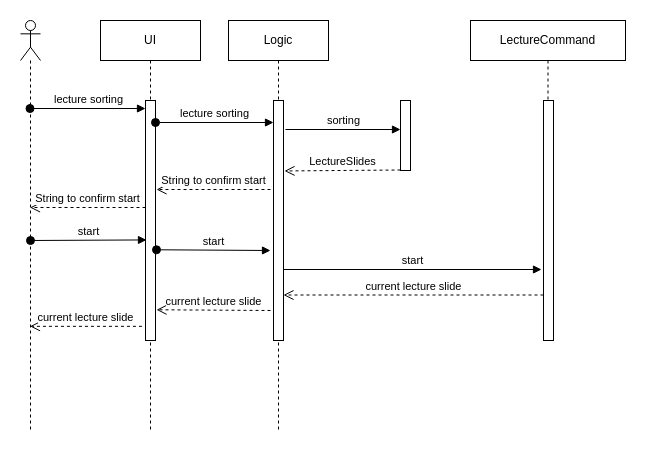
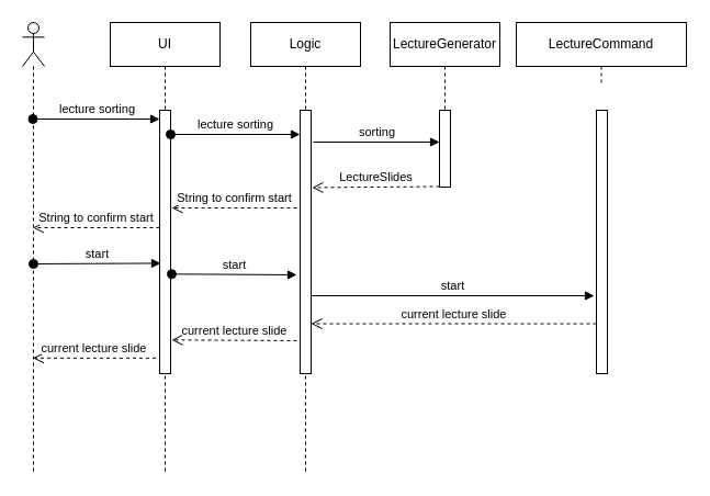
  <mxCell id="0" />
  <mxCell id="1" parent="0" />
  <mxCell id="2" value="" style="shape=umlLifeline;participant=umlActor;perimeter=lifelinePerimeter;whiteSpace=wrap;html=1;container=1;collapsible=0;recursiveResize=0;verticalAlign=top;spacingTop=36;labelBackgroundColor=#ffffff;outlineConnect=0;" vertex="1" parent="1"><mxGeometry x="20" y="20" width="20" height="410" as="geometry" /></mxCell>
  <mxCell id="3" value="start" style="html=1;verticalAlign=bottom;startArrow=oval;startFill=1;endArrow=block;startSize=8;entryX=0.1;entryY=0.581;entryDx=0;entryDy=0;entryPerimeter=0;" edge="1" parent="2" target="5"><mxGeometry width="60" relative="1" as="geometry"><mxPoint x="10" y="220" as="sourcePoint" /><mxPoint x="70" y="220" as="targetPoint" /></mxGeometry></mxCell>
  <mxCell id="4" value="UI" style="shape=umlLifeline;perimeter=lifelinePerimeter;whiteSpace=wrap;html=1;container=1;collapsible=0;recursiveResize=0;outlineConnect=0;" vertex="1" parent="1"><mxGeometry x="100" y="20" width="100" height="410" as="geometry" /></mxCell>
  <mxCell id="5" value="" style="html=1;points=[];perimeter=orthogonalPerimeter;" vertex="1" parent="4"><mxGeometry x="45" y="80" width="10" height="240" as="geometry" /></mxCell>
  <mxCell id="6" value="start" style="html=1;verticalAlign=bottom;startArrow=oval;startFill=1;endArrow=block;startSize=8;exitX=1.1;exitY=0.622;exitDx=0;exitDy=0;exitPerimeter=0;" edge="1" parent="4" source="5"><mxGeometry width="60" relative="1" as="geometry"><mxPoint x="60" y="230" as="sourcePoint" /><mxPoint x="170" y="230" as="targetPoint" /></mxGeometry></mxCell>
  <mxCell id="7" value="Logic" style="shape=umlLifeline;perimeter=lifelinePerimeter;whiteSpace=wrap;html=1;container=1;collapsible=0;recursiveResize=0;outlineConnect=0;" vertex="1" parent="1"><mxGeometry x="228" y="20" width="100" height="410" as="geometry" /></mxCell>
+ <mxCell id="8" value="LectureGenerator" style="shape=umlLifeline;perimeter=lifelinePerimeter;whiteSpace=wrap;html=1;container=1;collapsible=0;recursiveResize=0;outlineConnect=0;" vertex="1" parent="1"><mxGeometry x="355" y="20" width="100" height="80" as="geometry" /></mxCell>
  <mxCell id="9" value="lecture sorting" style="html=1;verticalAlign=bottom;startArrow=oval;endArrow=block;startSize=8;" edge="1" parent="1"><mxGeometry relative="1" as="geometry"><mxPoint x="29.5" y="108" as="sourcePoint" /><mxPoint x="145" y="108" as="targetPoint" /></mxGeometry></mxCell>
  <mxCell id="10" value="lecture sorting" style="html=1;verticalAlign=bottom;startArrow=oval;endArrow=block;startSize=8;" edge="1" target="15" parent="1"><mxGeometry relative="1" as="geometry"><mxPoint x="155" y="122" as="sourcePoint" /><mxPoint x="275" y="122" as="targetPoint" /></mxGeometry></mxCell>
- <mxCell id="11" value="LectureCommand" style="shape=umlLifeline;perimeter=lifelinePerimeter;whiteSpace=wrap;html=1;container=1;collapsible=0;recursiveResize=0;outlineConnect=0;" vertex="1" parent="1"><mxGeometry x="470" y="20" width="155" height="80" as="geometry" /></mxCell>
+ <mxCell id="11" value="LectureCommand" style="shape=umlLifeline;perimeter=lifelinePerimeter;whiteSpace=wrap;html=1;container=1;collapsible=0;recursiveResize=0;outlineConnect=0;" vertex="1" parent="1"><mxGeometry x="470" y="20" width="155" height="55" as="geometry" /></mxCell>
  <mxCell id="12" value="" style="html=1;points=[];perimeter=orthogonalPerimeter;" vertex="1" parent="1"><mxGeometry x="400" y="100" width="10" height="70" as="geometry" /></mxCell>
  <mxCell id="13" value="sorting" style="html=1;verticalAlign=bottom;endArrow=block;entryX=0;entryY=0;" edge="1" parent="1"><mxGeometry relative="1" as="geometry"><mxPoint x="285" y="129" as="sourcePoint" /><mxPoint x="400" y="129" as="targetPoint" /></mxGeometry></mxCell>
  <mxCell id="14" value="LectureSlides" style="html=1;verticalAlign=bottom;endArrow=open;dashed=1;endSize=8;exitX=0;exitY=0.95;entryX=0.9;entryY=0.954;entryDx=0;entryDy=0;entryPerimeter=0;" edge="1" parent="1"><mxGeometry relative="1" as="geometry"><mxPoint x="284" y="170.46" as="targetPoint" /><mxPoint x="400" y="169.5" as="sourcePoint" /></mxGeometry></mxCell>
  <mxCell id="15" value="" style="html=1;points=[];perimeter=orthogonalPerimeter;" vertex="1" parent="1"><mxGeometry x="273" y="100" width="10" height="240" as="geometry" /></mxCell>
  <mxCell id="16" value="String to confirm start" style="html=1;verticalAlign=bottom;endArrow=open;dashed=1;endSize=8;entryX=1.1;entryY=0.95;entryDx=0;entryDy=0;entryPerimeter=0;" edge="1" parent="1"><mxGeometry relative="1" as="geometry"><mxPoint x="156" y="189" as="targetPoint" /><mxPoint x="270" y="189" as="sourcePoint" /></mxGeometry></mxCell>
  <mxCell id="17" value="String to confirm start" style="html=1;verticalAlign=bottom;endArrow=open;dashed=1;endSize=8;exitX=0;exitY=0.95;" edge="1" parent="1"><mxGeometry relative="1" as="geometry"><mxPoint x="29.5" y="207" as="targetPoint" /><mxPoint x="145" y="207" as="sourcePoint" /></mxGeometry></mxCell>
  <mxCell id="18" value="" style="html=1;points=[];perimeter=orthogonalPerimeter;" vertex="1" parent="1"><mxGeometry x="543" y="100" width="10" height="240" as="geometry" /></mxCell>
  <mxCell id="19" value="start" style="html=1;verticalAlign=bottom;endArrow=block;" edge="1" parent="1"><mxGeometry relative="1" as="geometry"><mxPoint x="283" y="269" as="sourcePoint" /><mxPoint x="541" y="269" as="targetPoint" /><Array as="points" /></mxGeometry></mxCell>
  <mxCell id="20" value="current lecture slide" style="html=1;verticalAlign=bottom;endArrow=open;dashed=1;endSize=8;exitX=0;exitY=0.95;" edge="1" parent="1"><mxGeometry relative="1" as="geometry"><mxPoint x="283" y="294.5" as="targetPoint" /><mxPoint x="543" y="294.5" as="sourcePoint" /></mxGeometry></mxCell>
  <mxCell id="21" value="current lecture slide" style="html=1;verticalAlign=bottom;endArrow=open;dashed=1;endSize=8;entryX=1.1;entryY=0.872;entryDx=0;entryDy=0;entryPerimeter=0;" edge="1" parent="1" target="5"><mxGeometry relative="1" as="geometry"><mxPoint x="270" y="310" as="sourcePoint" /><mxPoint x="160" y="310" as="targetPoint" /></mxGeometry></mxCell>
  <mxCell id="22" value="current lecture slide" style="html=1;verticalAlign=bottom;endArrow=open;dashed=1;endSize=8;exitX=-0.354;exitY=0.941;exitDx=0;exitDy=0;exitPerimeter=0;" edge="1" parent="1" source="5" target="2"><mxGeometry relative="1" as="geometry"><mxPoint x="147" y="322" as="sourcePoint" /><mxPoint x="20" y="450" as="targetPoint" /></mxGeometry></mxCell>
